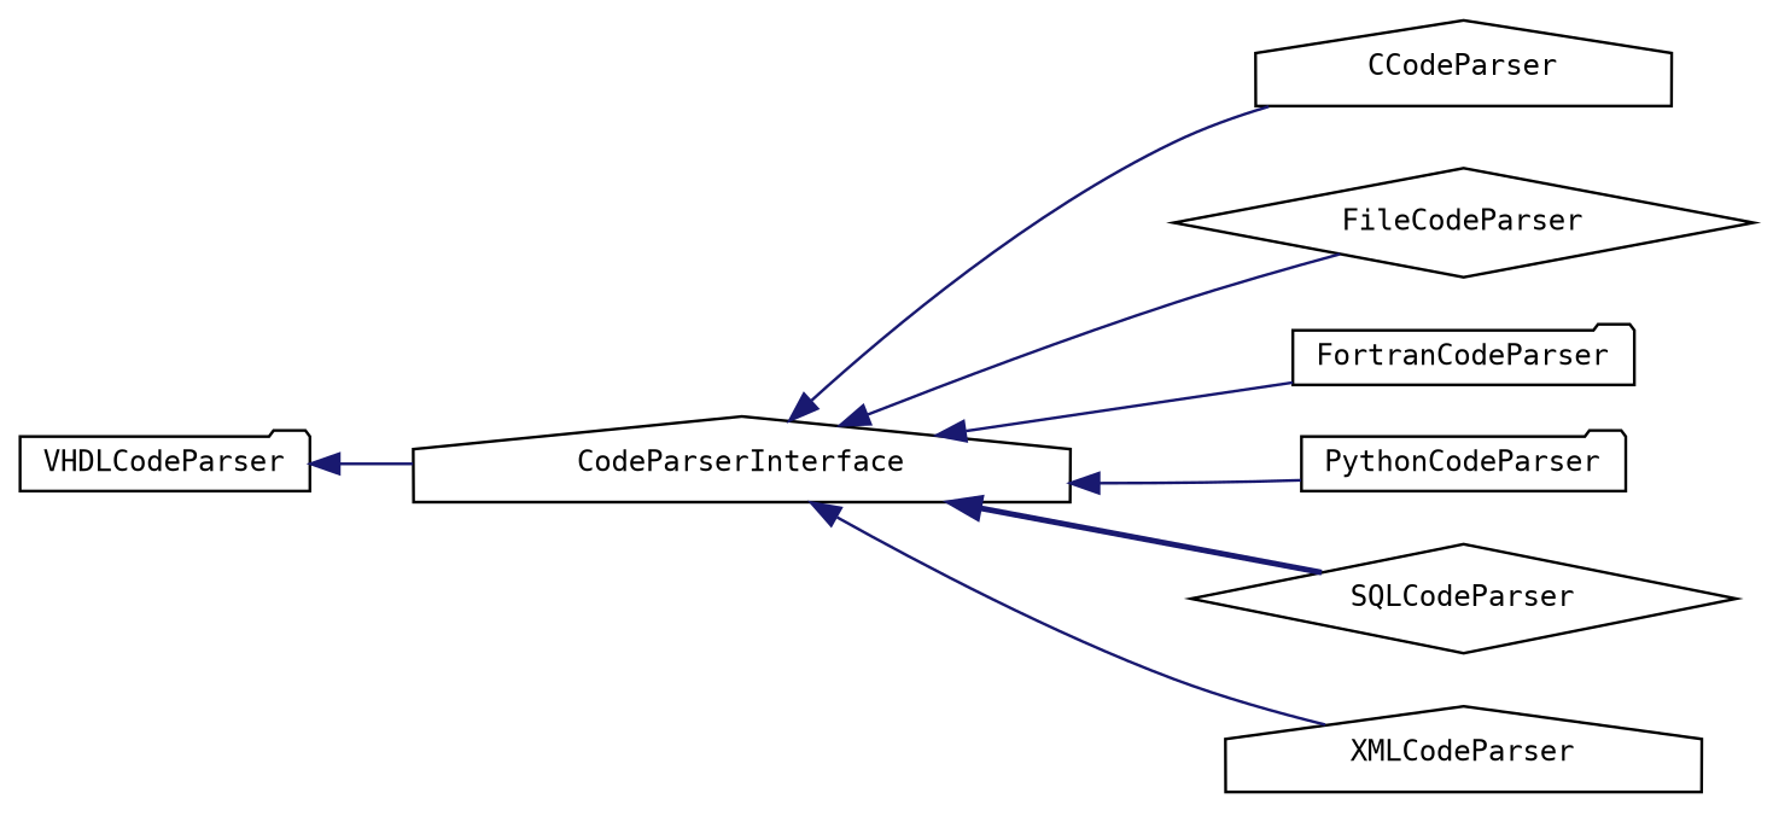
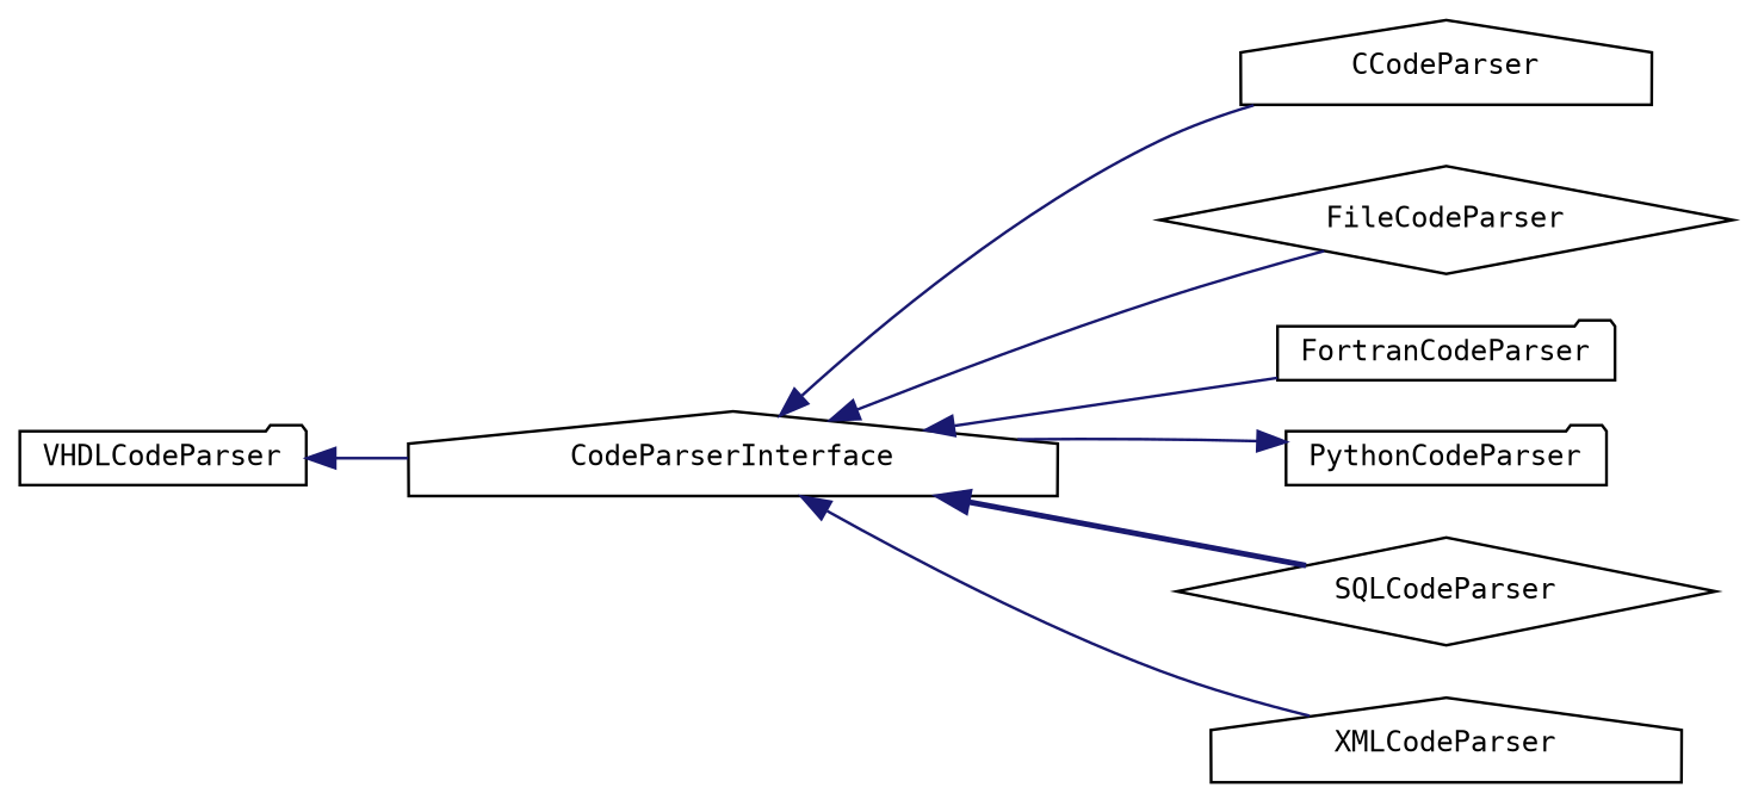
  digraph {
    fontname="DejaVu Sans Mono"
    rankdir=LR
    node [color=black fillcolor=white fontname="DejaVu Sans Mono" fontsize=10 shape=house style=filled]
    edge [color=midnightblue dir=back fontname="DejaVu Sans Mono" fontsize=10 labelfontname=Helvetica labelfontsize=10 style=solid]
    n1 [height=0.2 label=CodeParserInterface width=0.4]
    n2 [height=0.2 label=CCodeParser width=0.4]
    n3 [height=0.2 label=FileCodeParser shape=diamond width=0.4]
    n4 [height=0.2 label=FortranCodeParser shape=folder width=0.4]
    n5 [height=0.2 label=PythonCodeParser shape=folder width=0.4]
    n6 [height=0.2 label=SQLCodeParser shape=diamond width=0.4]
    n7 [height=0.2 label=XMLCodeParser width=0.4]
    n8 [height=0.2 label=VHDLCodeParser shape=folder width=0.4]
    n1 -> n2
    n1 -> n3
    n1 -> n4
-   n1 -> n5
+   n5 -> n1
    n1 -> n6 [style=bold]
    n1 -> n7
    n8 -> n1
  }
